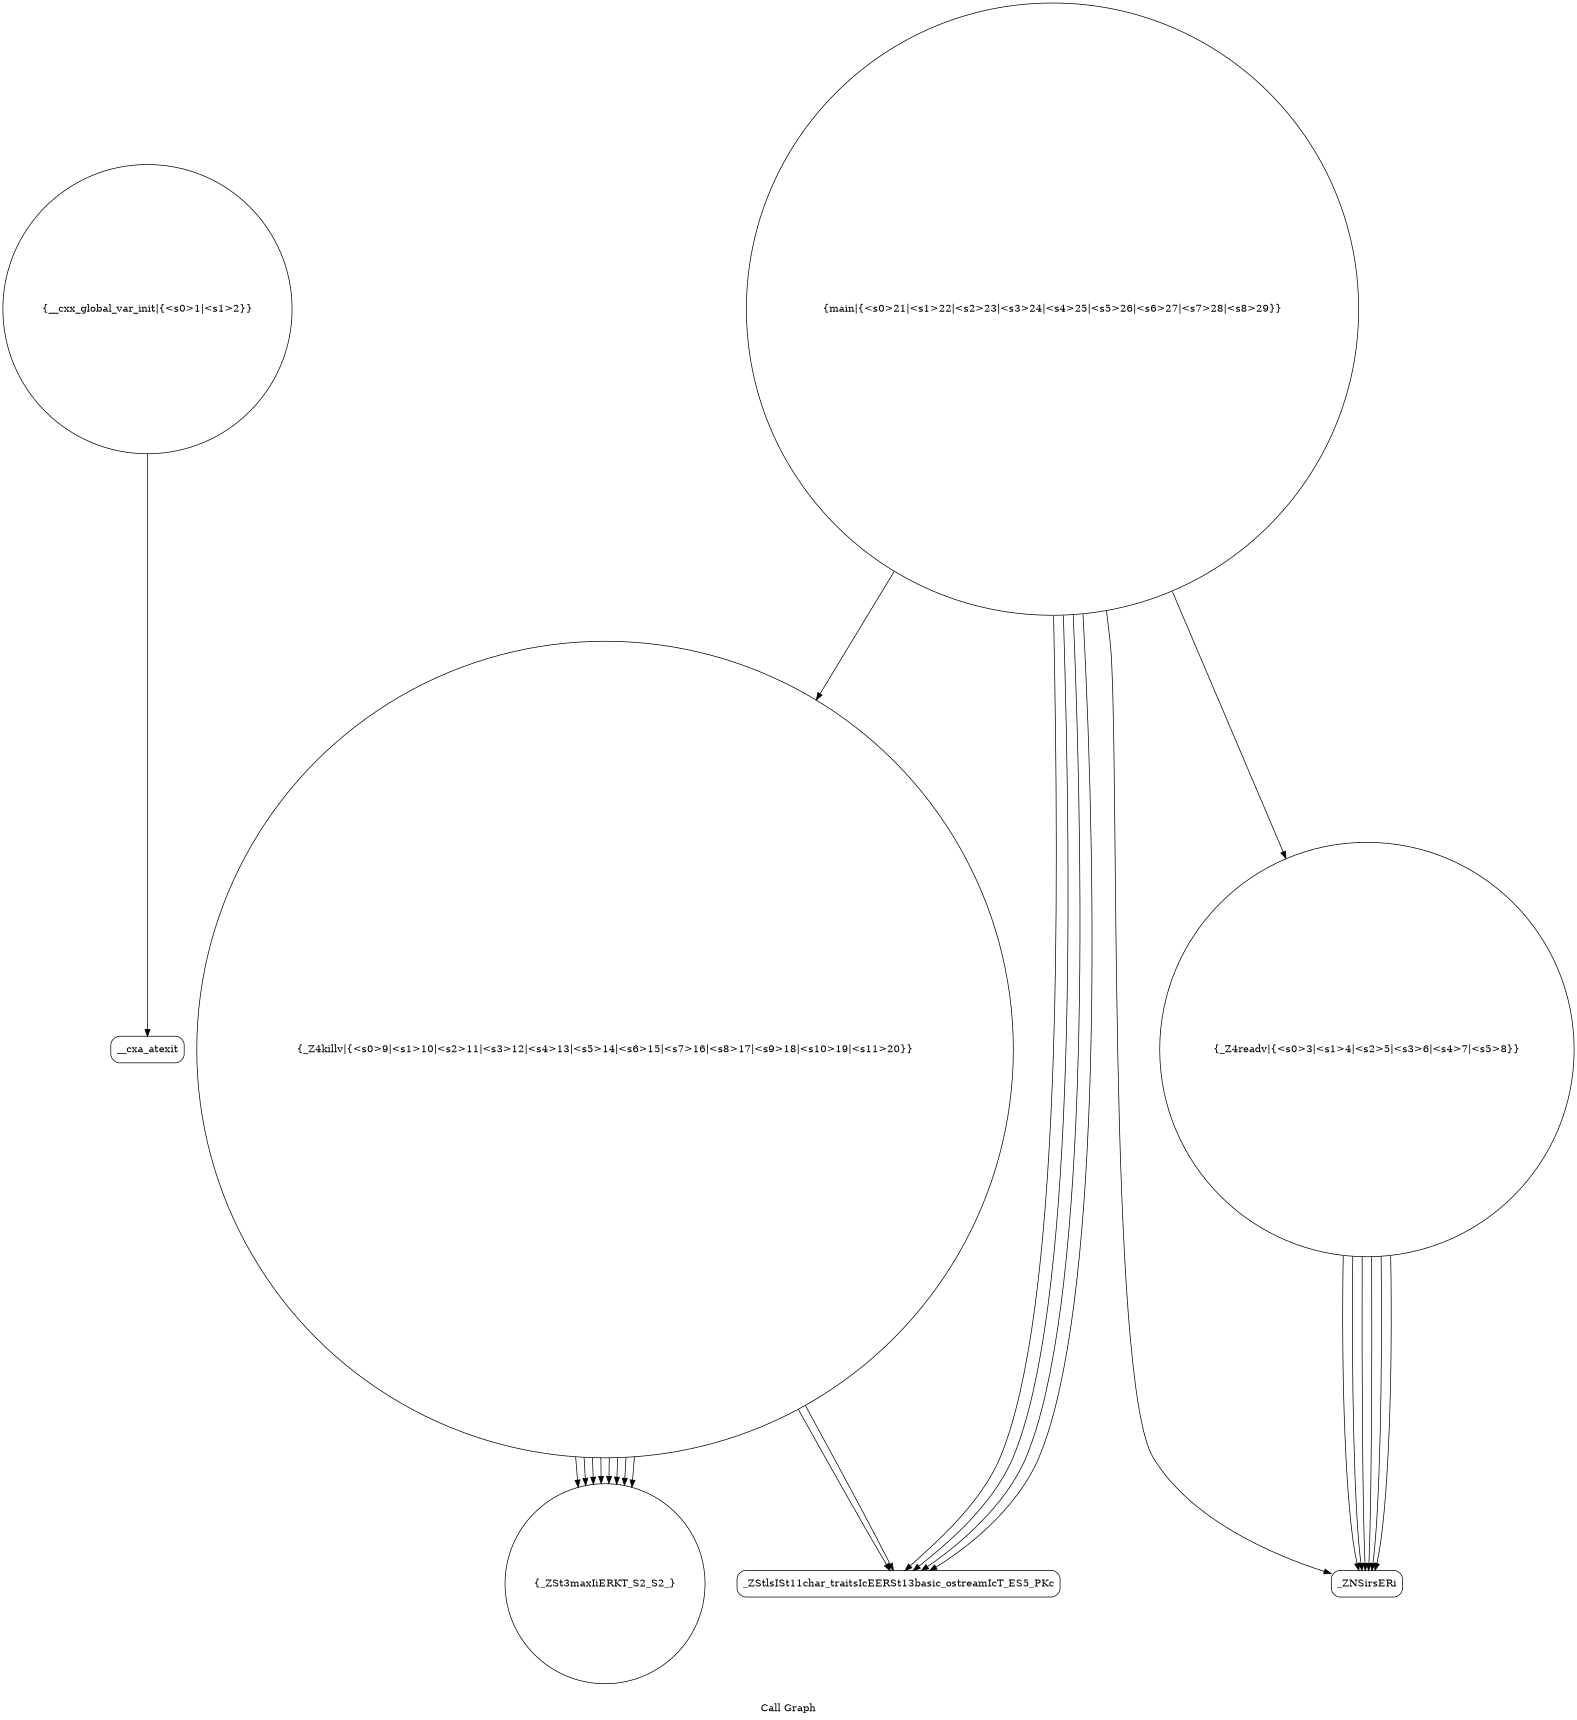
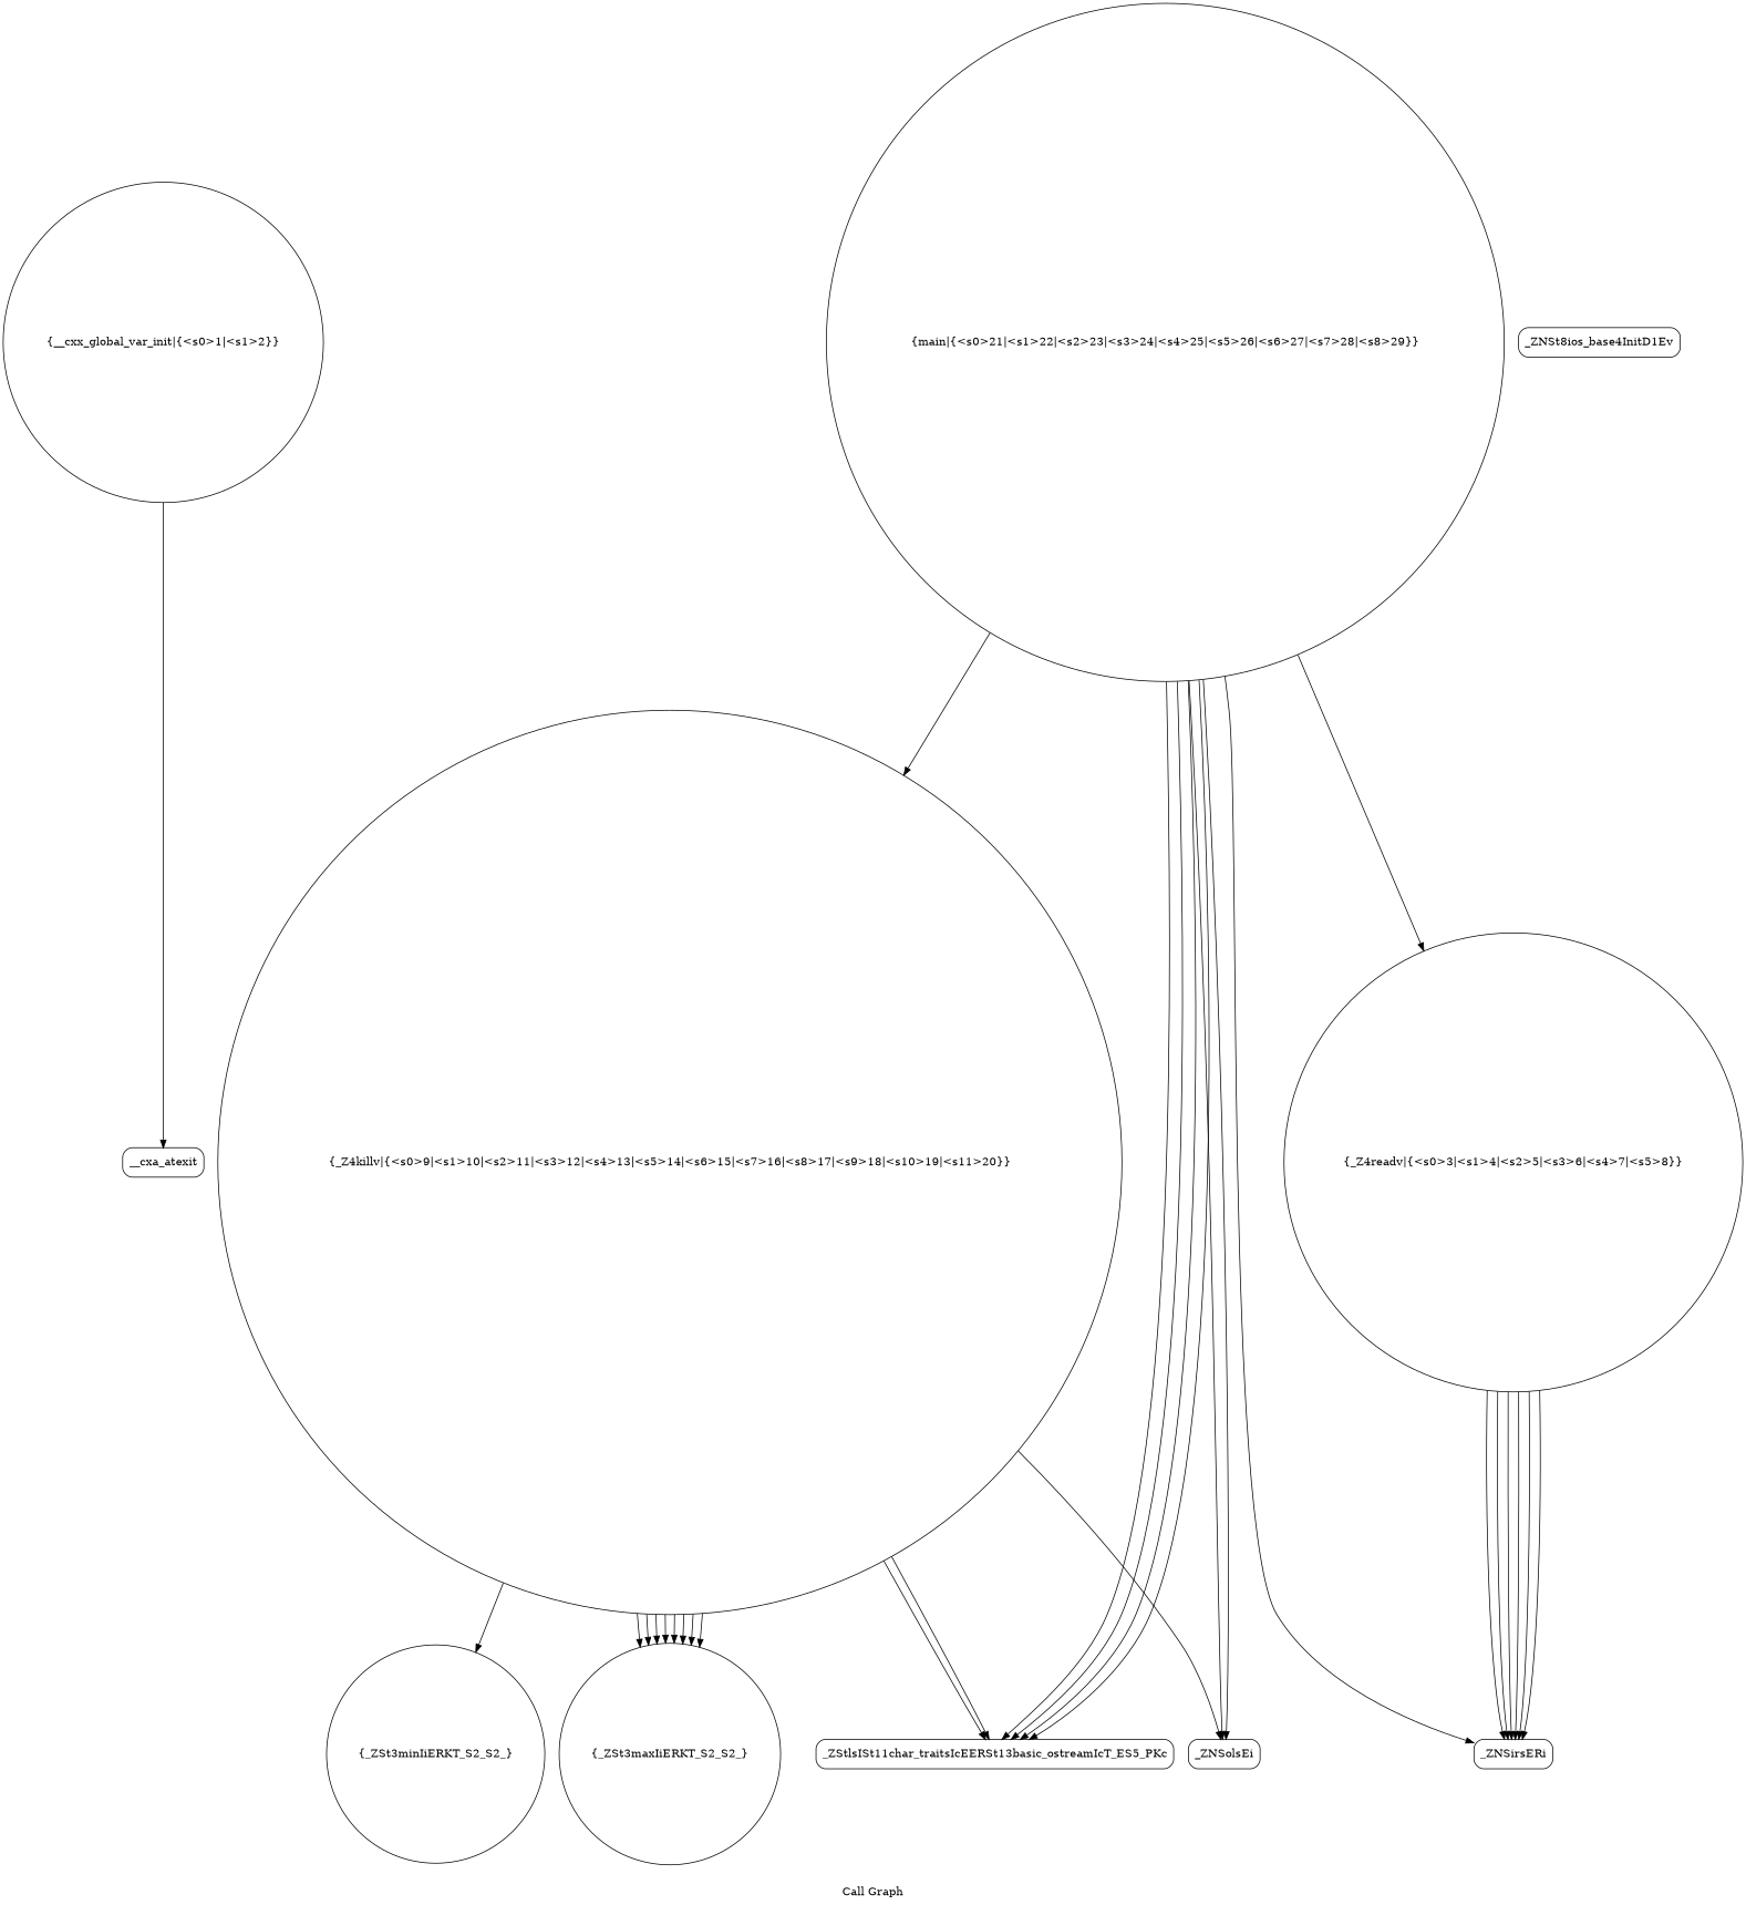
  digraph {
    label="Call Graph"
    node [shape=circle]
    edge [color=black tailport=s1]
    n1 [label="{__cxx_global_var_init|{<s0>1|<s1>2}}"]
    n2 [label="{__cxa_atexit}" shape=Mrecord]
    n3 [label="{_ZSt3maxIiERKT_S2_S2_}"]
+   n4 [label="{_ZNSt8ios_base4InitD1Ev}" shape=Mrecord]
    n5 [label="{_ZStlsISt11char_traitsIcEERSt13basic_ostreamIcT_ES5_PKc}" shape=Mrecord]
    n6 [label="{_Z4readv|{<s0>3|<s1>4|<s2>5|<s3>6|<s4>7|<s5>8}}"]
    n7 [label="{_ZNSirsERi}" shape=Mrecord]
    n8 [label="{main|{<s0>21|<s1>22|<s2>23|<s3>24|<s4>25|<s5>26|<s6>27|<s7>28|<s8>29}}"]
+   n9 [label="{_ZNSolsEi}" shape=Mrecord]
    n10 [label="{_Z4killv|{<s0>9|<s1>10|<s2>11|<s3>12|<s4>13|<s5>14|<s6>15|<s7>16|<s8>17|<s9>18|<s10>19|<s11>20}}"]
+   n11 [label="{_ZSt3minIiERKT_S2_S2_}"]
    n1 -> n2
    n6 -> n7 [tailport=s0]
    n6 -> n7
    n6 -> n7 [tailport=s2]
    n6 -> n7 [tailport=s3]
    n6 -> n7 [tailport=s4]
    n6 -> n7 [tailport=s5]
    n8 -> n5
    n8 -> n5 [tailport=s3]
    n8 -> n5 [tailport=s6]
    n8 -> n5 [tailport=s8]
    n8 -> n6 [tailport=s4]
    n8 -> n7 [tailport=s0]
+   n8 -> n9 [tailport=s2]
+   n8 -> n9 [tailport=s7]
    n8 -> n10 [tailport=s5]
    n10 -> n3 [tailport=s0]
    n10 -> n3
    n10 -> n3 [tailport=s2]
    n10 -> n3 [tailport=s3]
    n10 -> n3 [tailport=s4]
    n10 -> n3 [tailport=s5]
    n10 -> n3 [tailport=s6]
    n10 -> n3 [tailport=s7]
    n10 -> n5 [tailport=s9]
    n10 -> n5 [tailport=s11]
+   n10 -> n9 [tailport=s10]
+   n10 -> n11 [tailport=s8]
  }
